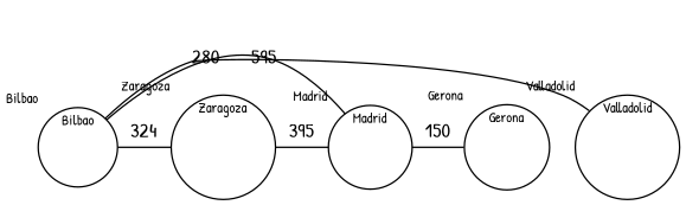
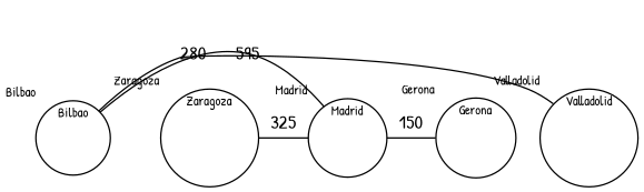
  graph {
    fontname="Patrick Hand"
    node [fontname="Patrick Hand" fontsize=10 labelloc=t shape=circle]
    edge [constraint=false fontname="Patrick Hand"]
    Bilbao [height=0.1 width=0.1 xlabel=Bilbao]
    Zaragoza [height=0.1 width=0.1 xlabel=Zaragoza]
    Madrid [height=0.1 width=0.1 xlabel=Madrid]
    Valladolid [height=0.1 width=0.1 xlabel=Valladolid]
    Gerona [height=0.1 width=0.1 xlabel=Gerona]
-   Bilbao -- Zaragoza [label=324]
    Bilbao -- Madrid [label=595]
    Bilbao -- Valladolid [label=280]
-   Zaragoza -- Madrid [label=395]
+   Zaragoza -- Madrid [label=325]
    Madrid -- Gerona [label=150]
  }
